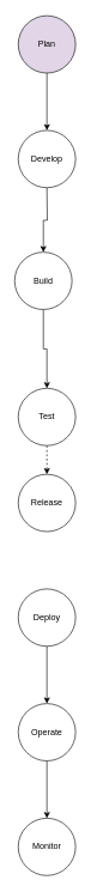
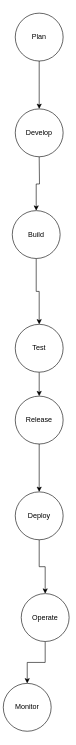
  <mxCell id="0" />
  <mxCell id="1" parent="0" />
  <mxCell id="2" value="" style="edgeStyle=orthogonalEdgeStyle;rounded=0;orthogonalLoop=1;jettySize=auto;html=1;" edge="1" parent="1" source="3"><mxGeometry relative="1" as="geometry"><mxPoint x="65" y="180" as="targetPoint" /></mxGeometry></mxCell>
- <mxCell id="3" value="Plan" style="ellipse;whiteSpace=wrap;html=1;aspect=fixed;fillColor=#e1d5e7;" vertex="1" parent="1"><mxGeometry x="25" y="20" width="80" height="80" as="geometry" /></mxCell>
+ <mxCell id="3" value="Plan" style="ellipse;whiteSpace=wrap;html=1;aspect=fixed;" vertex="1" parent="1"><mxGeometry x="25" y="20" width="80" height="80" as="geometry" /></mxCell>
  <mxCell id="4" value="" style="edgeStyle=orthogonalEdgeStyle;rounded=0;orthogonalLoop=1;jettySize=auto;html=1;" edge="1" parent="1" target="6"><mxGeometry relative="1" as="geometry"><mxPoint x="65" y="260" as="sourcePoint" /></mxGeometry></mxCell>
  <mxCell id="5" value="" style="edgeStyle=orthogonalEdgeStyle;rounded=0;orthogonalLoop=1;jettySize=auto;html=1;" edge="1" parent="1" source="6" target="8"><mxGeometry relative="1" as="geometry" /></mxCell>
  <mxCell id="6" value="Build" style="ellipse;whiteSpace=wrap;html=1;aspect=fixed;" vertex="1" parent="1"><mxGeometry x="20" y="350" width="80" height="80" as="geometry" /></mxCell>
- <mxCell id="7" value="" style="edgeStyle=orthogonalEdgeStyle;rounded=0;orthogonalLoop=1;jettySize=auto;html=1;dashed=1;" edge="1" parent="1" source="8" target="10"><mxGeometry relative="1" as="geometry" /></mxCell>
+ <mxCell id="7" value="" style="edgeStyle=orthogonalEdgeStyle;rounded=0;orthogonalLoop=1;jettySize=auto;html=1;" edge="1" parent="1" source="8" target="10"><mxGeometry relative="1" as="geometry" /></mxCell>
  <mxCell id="8" value="Test" style="ellipse;whiteSpace=wrap;html=1;aspect=fixed;" vertex="1" parent="1"><mxGeometry x="25" y="540" width="80" height="80" as="geometry" /></mxCell>
+ <mxCell id="9" value="" style="edgeStyle=orthogonalEdgeStyle;rounded=0;orthogonalLoop=1;jettySize=auto;html=1;" edge="1" parent="1" source="10" target="12"><mxGeometry relative="1" as="geometry" /></mxCell>
  <mxCell id="10" value="Release" style="ellipse;whiteSpace=wrap;html=1;aspect=fixed;" vertex="1" parent="1"><mxGeometry x="25" y="660" width="80" height="80" as="geometry" /></mxCell>
  <mxCell id="11" value="" style="edgeStyle=orthogonalEdgeStyle;rounded=0;orthogonalLoop=1;jettySize=auto;html=1;" edge="1" parent="1" source="12" target="14"><mxGeometry relative="1" as="geometry" /></mxCell>
  <mxCell id="12" value="Deploy" style="ellipse;whiteSpace=wrap;html=1;aspect=fixed;" vertex="1" parent="1"><mxGeometry x="25" y="820" width="80" height="80" as="geometry" /></mxCell>
  <mxCell id="13" value="" style="edgeStyle=orthogonalEdgeStyle;rounded=0;orthogonalLoop=1;jettySize=auto;html=1;" edge="1" parent="1" source="14" target="15"><mxGeometry relative="1" as="geometry" /></mxCell>
- <mxCell id="14" value="Operate" style="ellipse;whiteSpace=wrap;html=1;aspect=fixed;" vertex="1" parent="1"><mxGeometry x="25" y="980" width="80" height="80" as="geometry" /></mxCell>
- <mxCell id="15" value="Monitor" style="ellipse;whiteSpace=wrap;html=1;aspect=fixed;" vertex="1" parent="1"><mxGeometry x="25" y="1140" width="80" height="80" as="geometry" /></mxCell>
+ <mxCell id="14" value="Operate" style="ellipse;whiteSpace=wrap;html=1;aspect=fixed;" vertex="1" parent="1"><mxGeometry x="35" y="990" width="80" height="80" as="geometry" /></mxCell>
+ <mxCell id="15" value="Monitor" style="ellipse;whiteSpace=wrap;html=1;aspect=fixed;" vertex="1" parent="1"><mxGeometry x="5" y="1140" width="80" height="80" as="geometry" /></mxCell>
  <mxCell id="16" value="Develop" style="ellipse;whiteSpace=wrap;html=1;aspect=fixed;" vertex="1" parent="1"><mxGeometry x="25" y="180" width="80" height="80" as="geometry" /></mxCell>
